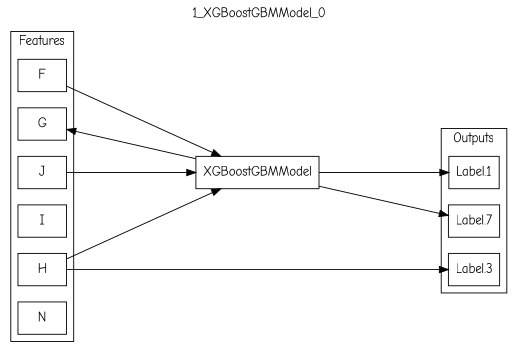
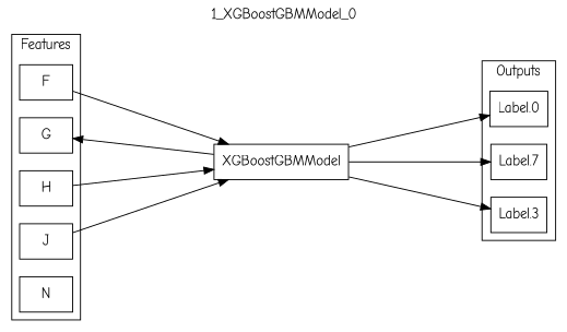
  digraph {
    fontname="Comic Neue"
    label="1_XGBoostGBMModel_0"
    labelloc=t
    rankdir=LR
    ranksep=2
    node [fontname="Comic Neue" shape=box]
    edge [fontname="Comic Neue"]
    n1 [label=F]
    n2 [label=G]
    n3 [label=H]
-   n4 [label=I]
    n5 [label=J]
    n6 [label=N]
-   n7 [label="Label.1"]
+   n7 [label="Label.0"]
    n8 [label="Label.7"]
    n9 [label="Label.3"]
    n10 [label=XGBoostGBMModel]
    subgraph cluster_1 {
      label=Features
      n1
      n2
      n3
-     n4
      n5
      n6
    }
    subgraph cluster_2 {
      label=Outputs
      n7
      n8
      n9
    }
    n1 -> n10
    n3 -> n10
    n5 -> n10
    n10 -> n2
    n10 -> n7
    n10 -> n8
-   n3 -> n9
+   n10 -> n9
  }
